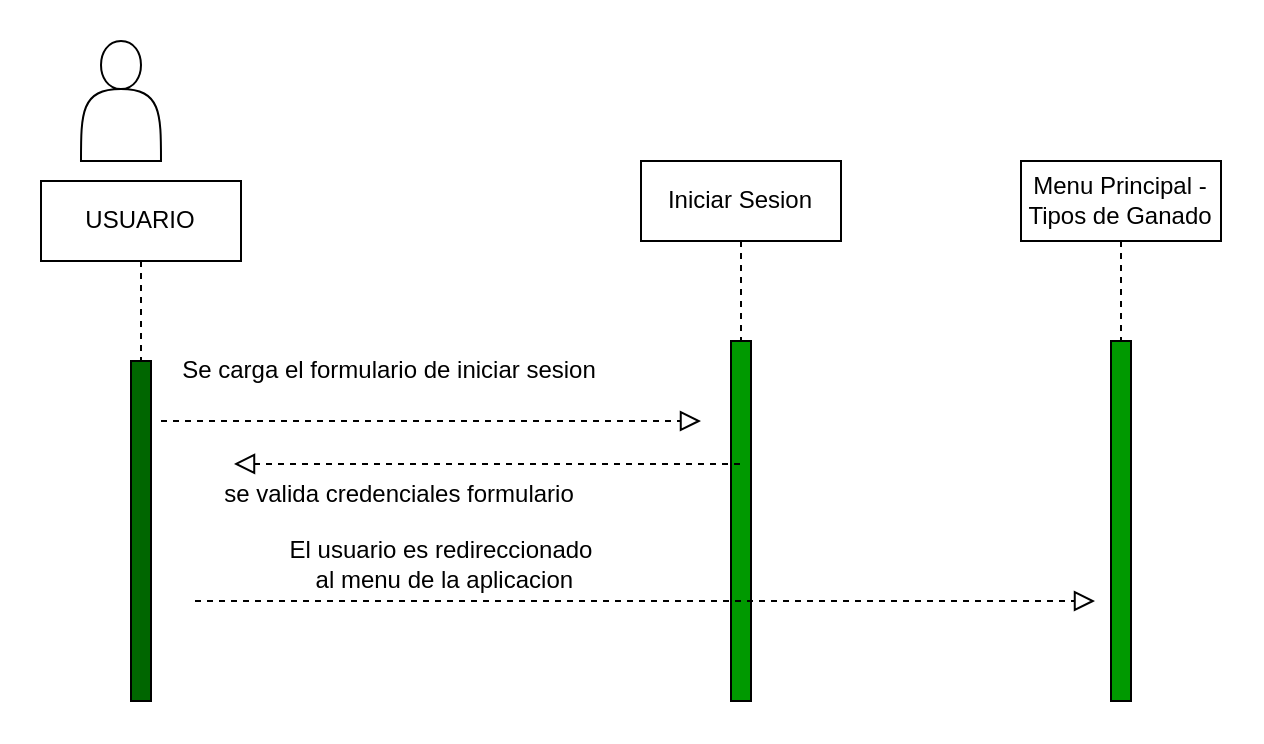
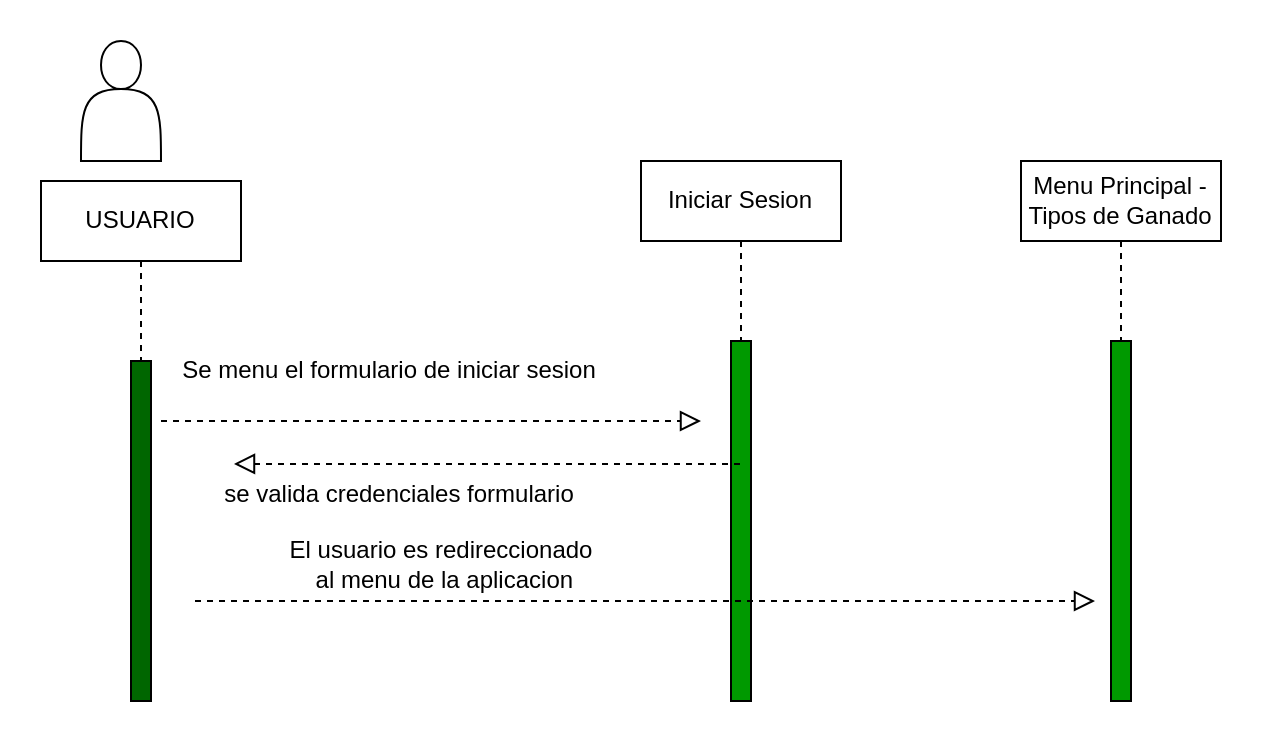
  <mxCell id="0" />
  <mxCell id="1" parent="0" />
  <mxCell id="2" value="" style="shape=actor;whiteSpace=wrap;html=1;" parent="1" vertex="1"><mxGeometry x="40" y="20" width="40" height="60" as="geometry" /></mxCell>
  <mxCell id="3" value="Iniciar Sesion" style="shape=umlLifeline;perimeter=lifelinePerimeter;whiteSpace=wrap;html=1;container=1;collapsible=0;recursiveResize=0;outlineConnect=0;shadow=0;strokeColor=default;" parent="1" vertex="1"><mxGeometry x="320" y="80" width="100" height="270" as="geometry" /></mxCell>
  <mxCell id="4" value="" style="html=1;points=[];perimeter=orthogonalPerimeter;fillColor=#009900;shadow=0;strokeColor=default;" parent="3" vertex="1"><mxGeometry x="45" y="90" width="10" height="180" as="geometry" /></mxCell>
  <mxCell id="5" value="USUARIO" style="shape=umlLifeline;perimeter=lifelinePerimeter;whiteSpace=wrap;html=1;container=1;collapsible=0;recursiveResize=0;outlineConnect=0;shadow=0;strokeColor=default;" parent="1" vertex="1"><mxGeometry x="20" y="90" width="100" height="260" as="geometry" /></mxCell>
  <mxCell id="6" value="" style="html=1;points=[];perimeter=orthogonalPerimeter;shadow=0;strokeColor=default;fillColor=#006600;" parent="5" vertex="1"><mxGeometry x="45" y="90" width="10" height="170" as="geometry" /></mxCell>
  <mxCell id="7" value="" style="endArrow=block;startArrow=none;endFill=0;startFill=0;endSize=8;html=1;verticalAlign=bottom;dashed=1;labelBackgroundColor=none;" parent="1" edge="1"><mxGeometry width="160" relative="1" as="geometry"><mxPoint x="80" y="210" as="sourcePoint" /><mxPoint x="350" y="210" as="targetPoint" /></mxGeometry></mxCell>
  <mxCell id="8" value="" style="endArrow=block;startArrow=none;endFill=0;startFill=0;endSize=8;html=1;verticalAlign=bottom;dashed=1;labelBackgroundColor=none;entryX=0.125;entryY=-0.017;entryDx=0;entryDy=0;entryPerimeter=0;" parent="1" source="3" target="9" edge="1"><mxGeometry width="160" relative="1" as="geometry"><mxPoint x="90" y="220" as="sourcePoint" /><mxPoint x="130" y="230" as="targetPoint" /></mxGeometry></mxCell>
  <mxCell id="9" value="se valida credenciales formulario" style="text;html=1;align=center;verticalAlign=middle;resizable=0;points=[];autosize=1;strokeColor=none;fillColor=none;" parent="1" vertex="1"><mxGeometry x="89" y="232" width="220" height="30" as="geometry" /></mxCell>
- <mxCell id="10" value="Se carga el formulario de iniciar sesion" style="text;html=1;align=center;verticalAlign=middle;resizable=0;points=[];autosize=1;strokeColor=none;fillColor=none;" parent="1" vertex="1"><mxGeometry x="79" y="170" width="230" height="30" as="geometry" /></mxCell>
+ <mxCell id="10" value="Se menu el formulario de iniciar sesion" style="text;html=1;align=center;verticalAlign=middle;resizable=0;points=[];autosize=1;strokeColor=none;fillColor=none;" parent="1" vertex="1"><mxGeometry x="79" y="170" width="230" height="30" as="geometry" /></mxCell>
  <mxCell id="11" value="Menu Principal - Tipos de Ganado" style="shape=umlLifeline;perimeter=lifelinePerimeter;whiteSpace=wrap;html=1;container=1;collapsible=0;recursiveResize=0;outlineConnect=0;shadow=0;strokeColor=default;" parent="1" vertex="1"><mxGeometry x="510" y="80" width="100" height="270" as="geometry" /></mxCell>
  <mxCell id="12" value="" style="html=1;points=[];perimeter=orthogonalPerimeter;fillColor=#009900;shadow=0;strokeColor=default;" parent="11" vertex="1"><mxGeometry x="45" y="90" width="10" height="180" as="geometry" /></mxCell>
  <mxCell id="13" value="" style="endArrow=block;startArrow=none;endFill=0;startFill=0;endSize=8;html=1;verticalAlign=bottom;dashed=1;labelBackgroundColor=none;" parent="1" edge="1"><mxGeometry width="160" relative="1" as="geometry"><mxPoint x="97" y="300" as="sourcePoint" /><mxPoint x="547" y="300" as="targetPoint" /></mxGeometry></mxCell>
  <mxCell id="14" value="El usuario es redireccionado&lt;br&gt;&amp;nbsp;al menu de la aplicacion" style="text;html=1;align=center;verticalAlign=middle;resizable=0;points=[];autosize=1;strokeColor=none;fillColor=none;" parent="1" vertex="1"><mxGeometry x="135" y="262" width="170" height="40" as="geometry" /></mxCell>
